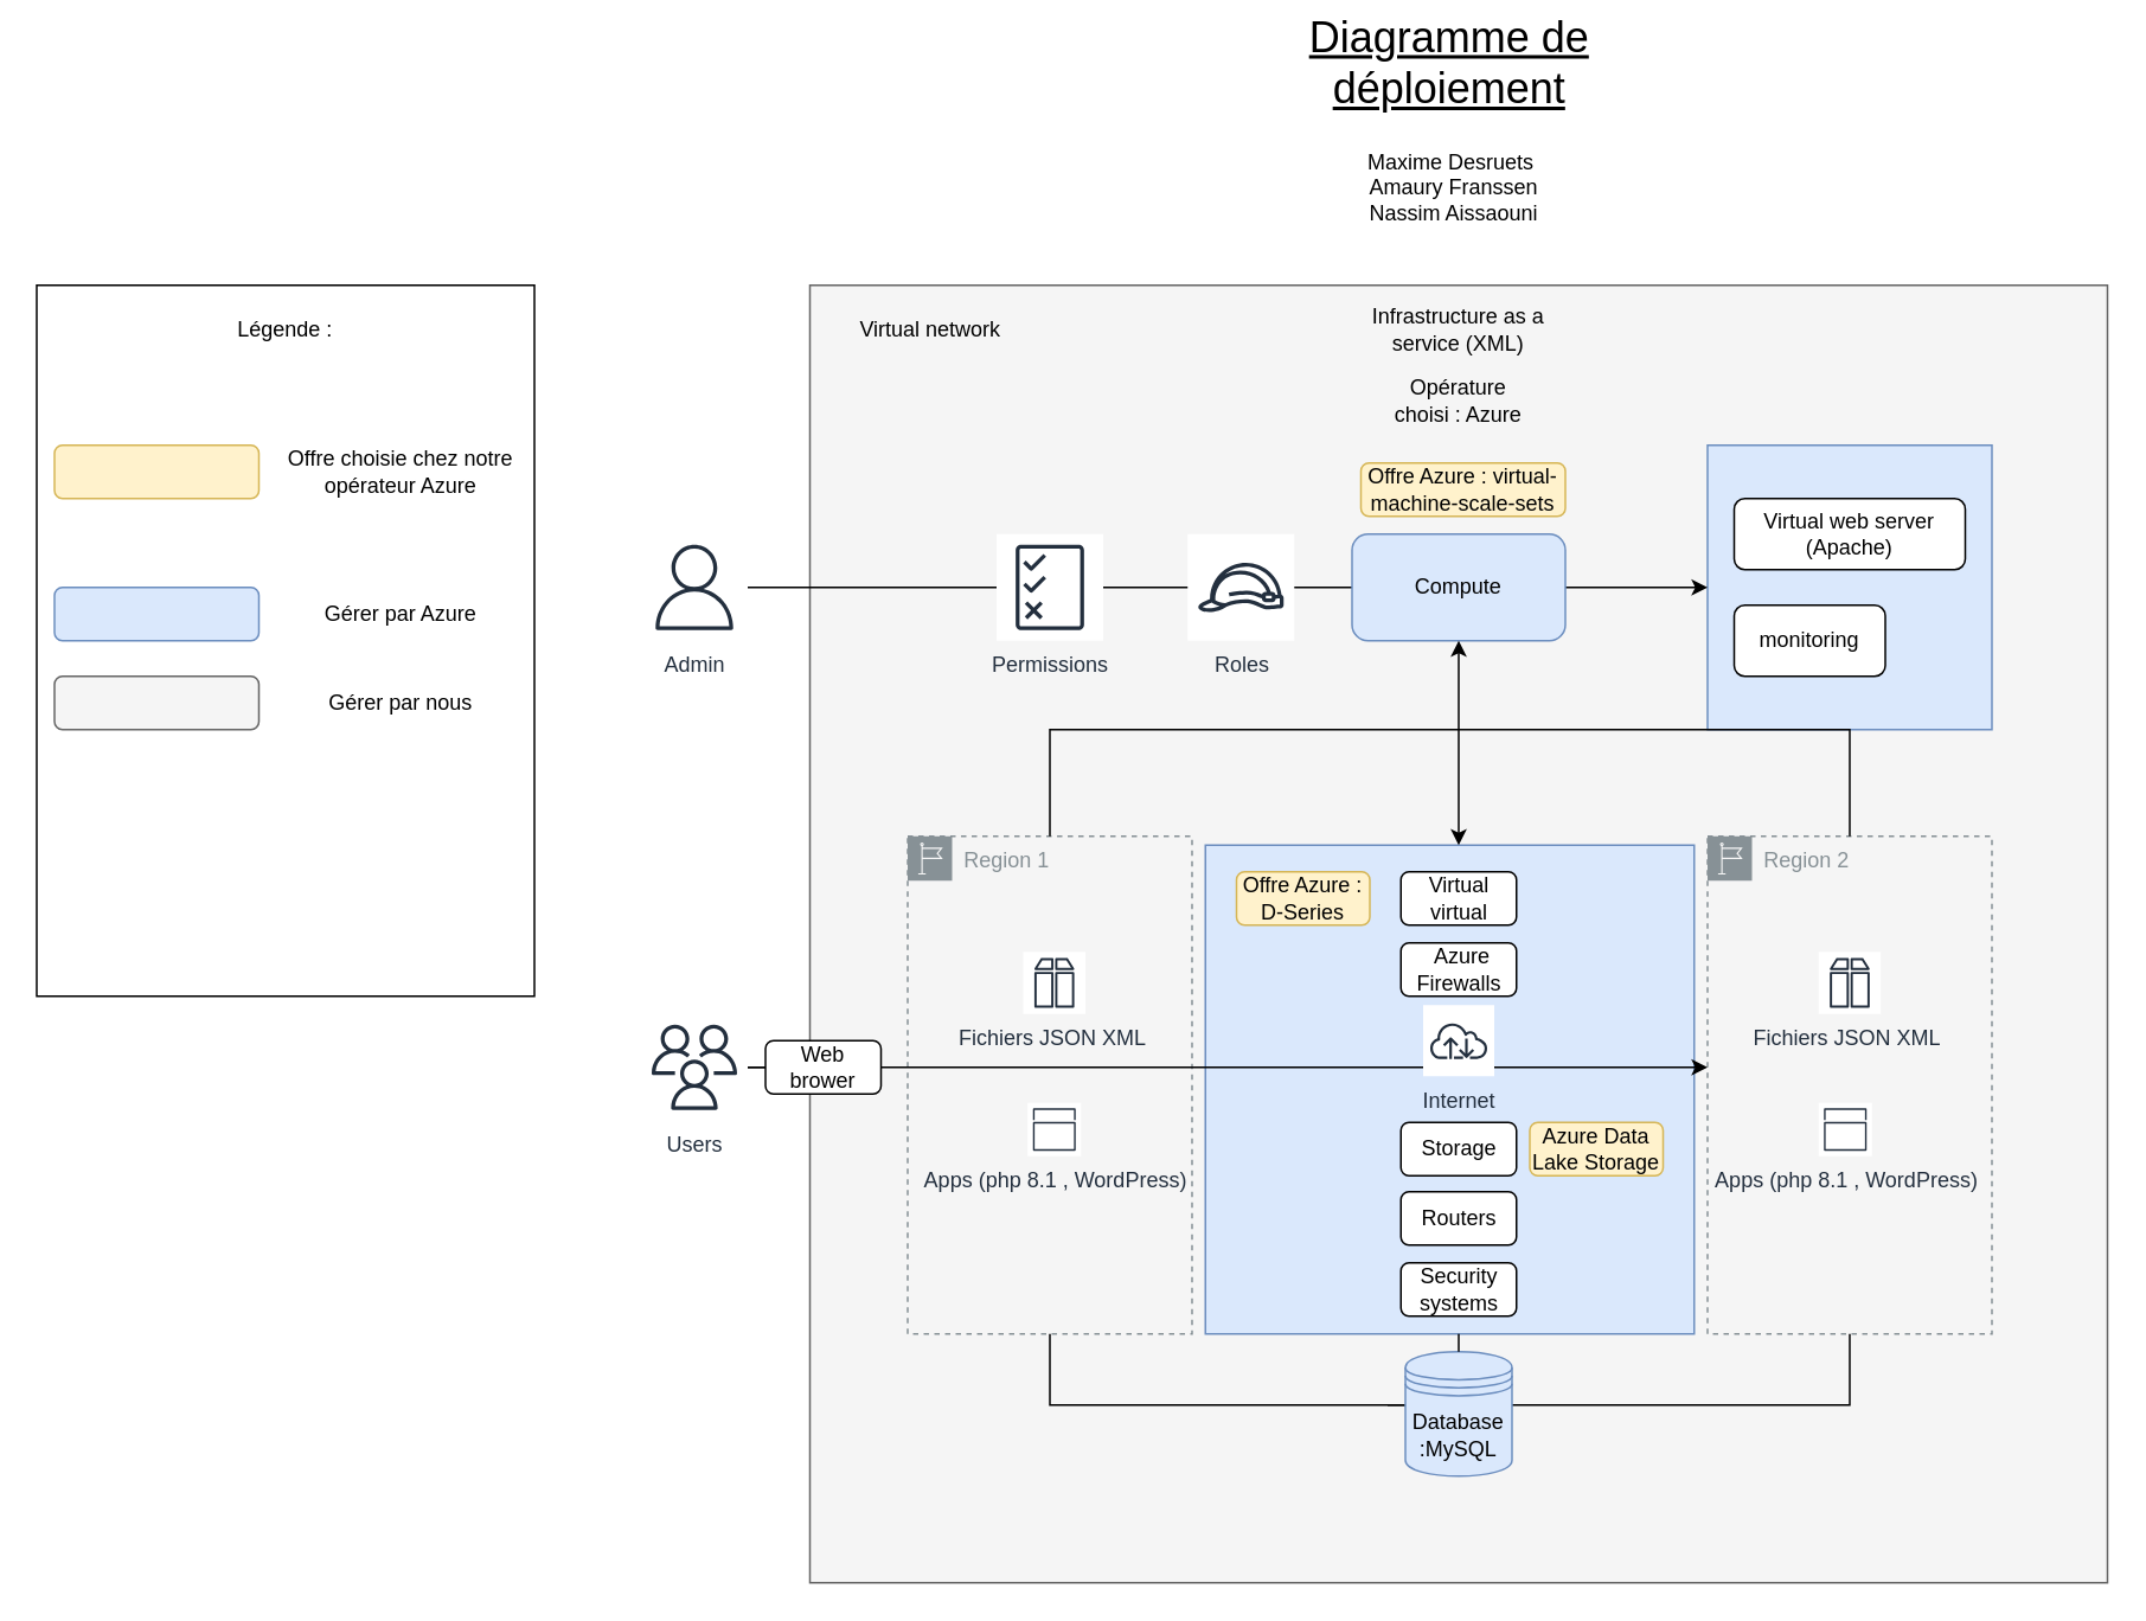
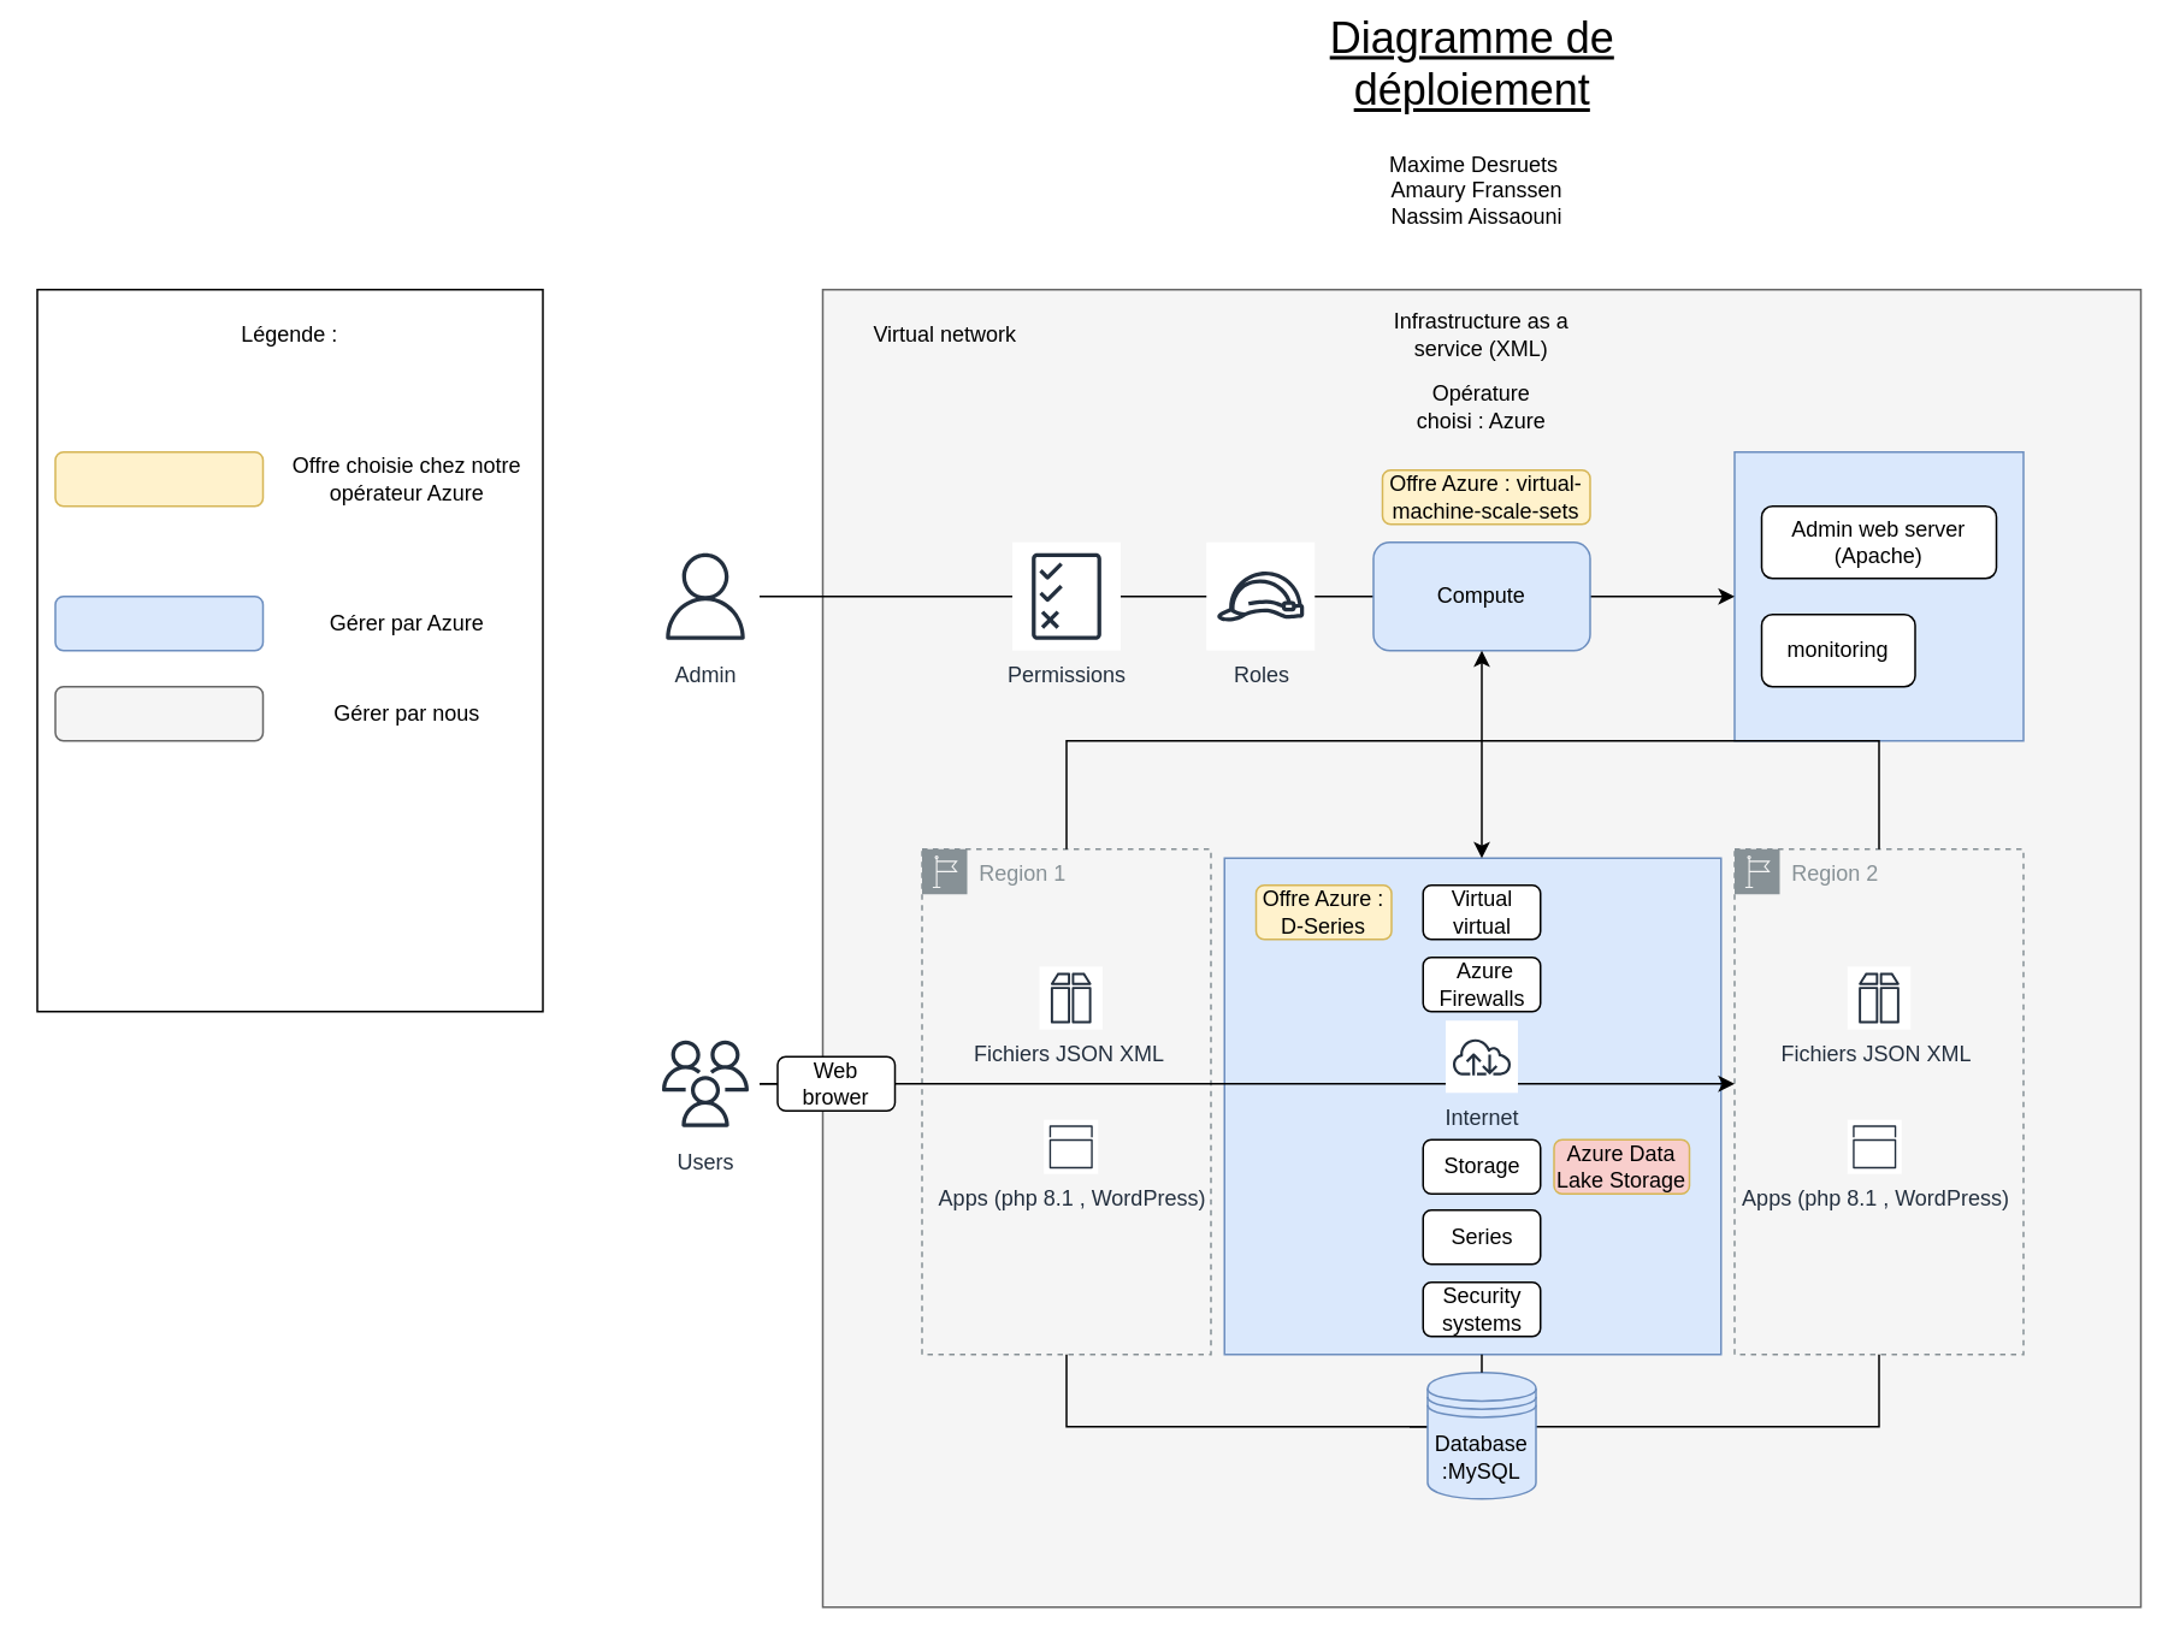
  <mxCell id="0" />
  <mxCell id="1" parent="0" />
  <mxCell id="2" value="" style="whiteSpace=wrap;html=1;aspect=fixed;fillColor=#f5f5f5;fontColor=#333333;strokeColor=#666666;" parent="1" vertex="1"><mxGeometry x="455" y="160" width="730" height="730" as="geometry" /></mxCell>
  <mxCell id="3" value="Region 1" style="sketch=0;outlineConnect=0;gradientColor=none;html=1;whiteSpace=wrap;fontSize=12;fontStyle=0;shape=mxgraph.aws4.group;grIcon=mxgraph.aws4.group_region;strokeColor=#879196;fillColor=none;verticalAlign=top;align=left;spacingLeft=30;fontColor=#879196;dashed=1;" vertex="1" parent="1"><mxGeometry x="510" y="470" width="160" height="280" as="geometry" /></mxCell>
  <mxCell id="4" value="" style="rounded=0;whiteSpace=wrap;html=1;" vertex="1" parent="1"><mxGeometry x="20" y="160" width="280" height="400" as="geometry" /></mxCell>
  <mxCell id="5" value="Admin&lt;br&gt;" style="sketch=0;outlineConnect=0;fontColor=#232F3E;gradientColor=none;strokeColor=#232F3E;fillColor=#ffffff;dashed=0;verticalLabelPosition=bottom;verticalAlign=top;align=center;html=1;fontSize=12;fontStyle=0;aspect=fixed;shape=mxgraph.aws4.resourceIcon;resIcon=mxgraph.aws4.user;" vertex="1" parent="1"><mxGeometry x="360" y="300" width="60" height="60" as="geometry" /></mxCell>
  <mxCell id="6" value="Users" style="sketch=0;outlineConnect=0;fontColor=#232F3E;gradientColor=none;strokeColor=#232F3E;fillColor=#ffffff;dashed=0;verticalLabelPosition=bottom;verticalAlign=top;align=center;html=1;fontSize=12;fontStyle=0;aspect=fixed;shape=mxgraph.aws4.resourceIcon;resIcon=mxgraph.aws4.users;" vertex="1" parent="1"><mxGeometry x="360" y="570" width="60" height="60" as="geometry" /></mxCell>
  <mxCell id="7" value="Region 2" style="sketch=0;outlineConnect=0;gradientColor=none;html=1;whiteSpace=wrap;fontSize=12;fontStyle=0;shape=mxgraph.aws4.group;grIcon=mxgraph.aws4.group_region;strokeColor=#879196;fillColor=none;verticalAlign=top;align=left;spacingLeft=30;fontColor=#879196;dashed=1;" vertex="1" parent="1"><mxGeometry x="960" y="470" width="160" height="280" as="geometry" /></mxCell>
  <mxCell id="8" value="Fichiers JSON XML&amp;nbsp;" style="sketch=0;outlineConnect=0;fontColor=#232F3E;gradientColor=none;strokeColor=#232F3E;fillColor=#ffffff;dashed=0;verticalLabelPosition=bottom;verticalAlign=top;align=center;html=1;fontSize=12;fontStyle=0;aspect=fixed;shape=mxgraph.aws4.resourceIcon;resIcon=mxgraph.aws4.archive;" vertex="1" parent="1"><mxGeometry x="575" y="535" width="35" height="35" as="geometry" /></mxCell>
  <mxCell id="9" value="Apps (php 8.1 , WordPress)" style="sketch=0;outlineConnect=0;fontColor=#232F3E;gradientColor=none;strokeColor=#232F3E;fillColor=#ffffff;dashed=0;verticalLabelPosition=bottom;verticalAlign=top;align=center;html=1;fontSize=12;fontStyle=0;aspect=fixed;shape=mxgraph.aws4.resourceIcon;resIcon=mxgraph.aws4.apps;" vertex="1" parent="1"><mxGeometry x="1022.5" y="620" width="30" height="30" as="geometry" /></mxCell>
  <mxCell id="10" value="" style="whiteSpace=wrap;html=1;aspect=fixed;fillColor=#dae8fc;strokeColor=#6c8ebf;" vertex="1" parent="1"><mxGeometry x="960" y="250" width="160" height="160" as="geometry" /></mxCell>
- <mxCell id="11" value="Virtual web server (Apache)" style="rounded=1;whiteSpace=wrap;html=1;" vertex="1" parent="1"><mxGeometry x="975" y="280" width="130" height="40" as="geometry" /></mxCell>
+ <mxCell id="11" value="Admin web server (Apache)" style="rounded=1;whiteSpace=wrap;html=1;" vertex="1" parent="1"><mxGeometry x="975" y="280" width="130" height="40" as="geometry" /></mxCell>
  <mxCell id="12" value="monitoring" style="rounded=1;whiteSpace=wrap;html=1;" vertex="1" parent="1"><mxGeometry x="975" y="340" width="85" height="40" as="geometry" /></mxCell>
  <mxCell id="13" value="" style="whiteSpace=wrap;html=1;aspect=fixed;fillColor=#dae8fc;strokeColor=#6c8ebf;" vertex="1" parent="1"><mxGeometry x="677.5" y="475" width="275" height="275" as="geometry" /></mxCell>
  <mxCell id="14" value="" style="endArrow=classic;html=1;rounded=0;entryX=0;entryY=0.5;entryDx=0;entryDy=0;" edge="1" parent="1" source="5" target="10"><mxGeometry width="50" height="50" relative="1" as="geometry"><mxPoint x="760" y="550" as="sourcePoint" /><mxPoint x="810" y="500" as="targetPoint" /><Array as="points"><mxPoint x="420" y="330" /></Array></mxGeometry></mxCell>
  <mxCell id="15" value="Compute" style="rounded=1;whiteSpace=wrap;html=1;fillColor=#dae8fc;strokeColor=#6c8ebf;" vertex="1" parent="1"><mxGeometry x="760" y="300" width="120" height="60" as="geometry" /></mxCell>
  <mxCell id="16" value="Roles" style="sketch=0;outlineConnect=0;fontColor=#232F3E;gradientColor=none;strokeColor=#232F3E;fillColor=#ffffff;dashed=0;verticalLabelPosition=bottom;verticalAlign=top;align=center;html=1;fontSize=12;fontStyle=0;aspect=fixed;shape=mxgraph.aws4.resourceIcon;resIcon=mxgraph.aws4.role;" vertex="1" parent="1"><mxGeometry x="667.5" y="300" width="60" height="60" as="geometry" /></mxCell>
  <mxCell id="17" value="Permissions" style="sketch=0;outlineConnect=0;fontColor=#232F3E;gradientColor=none;strokeColor=#232F3E;fillColor=#ffffff;dashed=0;verticalLabelPosition=bottom;verticalAlign=top;align=center;html=1;fontSize=12;fontStyle=0;aspect=fixed;shape=mxgraph.aws4.resourceIcon;resIcon=mxgraph.aws4.permissions;" vertex="1" parent="1"><mxGeometry x="560" y="300" width="60" height="60" as="geometry" /></mxCell>
  <mxCell id="18" value="" style="endArrow=classic;startArrow=classic;html=1;rounded=0;" edge="1" parent="1" target="15"><mxGeometry width="50" height="50" relative="1" as="geometry"><mxPoint x="820" y="475" as="sourcePoint" /><mxPoint x="870" y="425" as="targetPoint" /></mxGeometry></mxCell>
  <mxCell id="19" value="" style="endArrow=none;html=1;rounded=0;" edge="1" parent="1" source="3"><mxGeometry width="50" height="50" relative="1" as="geometry"><mxPoint x="760" y="550" as="sourcePoint" /><mxPoint x="820" y="410" as="targetPoint" /><Array as="points"><mxPoint x="590" y="410" /></Array></mxGeometry></mxCell>
  <mxCell id="20" value="" style="endArrow=none;html=1;rounded=0;" edge="1" parent="1" source="7"><mxGeometry width="50" height="50" relative="1" as="geometry"><mxPoint x="600" y="480" as="sourcePoint" /><mxPoint x="820" y="410" as="targetPoint" /><Array as="points"><mxPoint x="1040" y="410" /></Array></mxGeometry></mxCell>
  <mxCell id="21" value="Virtual network" style="text;html=1;strokeColor=none;fillColor=none;align=center;verticalAlign=middle;whiteSpace=wrap;rounded=0;" vertex="1" parent="1"><mxGeometry x="467.5" y="170" width="110" height="30" as="geometry" /></mxCell>
  <mxCell id="22" value="" style="endArrow=none;html=1;rounded=0;" edge="1" parent="1" source="3"><mxGeometry width="50" height="50" relative="1" as="geometry"><mxPoint x="560" y="850" as="sourcePoint" /><mxPoint x="790" y="790" as="targetPoint" /><Array as="points"><mxPoint x="590" y="790" /></Array></mxGeometry></mxCell>
  <mxCell id="23" value="" style="endArrow=none;html=1;rounded=0;" edge="1" parent="1" source="7"><mxGeometry width="50" height="50" relative="1" as="geometry"><mxPoint x="580" y="750" as="sourcePoint" /><mxPoint x="780" y="790" as="targetPoint" /><Array as="points"><mxPoint x="1040" y="790" /></Array></mxGeometry></mxCell>
  <mxCell id="24" value="Database :MySQL" style="shape=datastore;whiteSpace=wrap;html=1;fillColor=#dae8fc;strokeColor=#6c8ebf;" parent="1" vertex="1"><mxGeometry x="790" y="760" width="60" height="70" as="geometry" /></mxCell>
  <mxCell id="25" value="" style="endArrow=none;html=1;rounded=0;" edge="1" parent="1"><mxGeometry width="50" height="50" relative="1" as="geometry"><mxPoint x="820" y="760" as="sourcePoint" /><mxPoint x="820" y="750" as="targetPoint" /><Array as="points"><mxPoint x="820" y="760" /></Array></mxGeometry></mxCell>
  <mxCell id="26" value="" style="endArrow=classic;html=1;rounded=0;entryX=0;entryY=0.5;entryDx=0;entryDy=0;startArrow=none;" edge="1" parent="1" source="50"><mxGeometry width="50" height="50" relative="1" as="geometry"><mxPoint x="420" y="600" as="sourcePoint" /><mxPoint x="960" y="600" as="targetPoint" /><Array as="points"><mxPoint x="420" y="600" /></Array></mxGeometry></mxCell>
  <mxCell id="27" value="Virtual virtual" style="rounded=1;whiteSpace=wrap;html=1;" vertex="1" parent="1"><mxGeometry x="787.5" y="490" width="65" height="30" as="geometry" /></mxCell>
  <mxCell id="28" value="&amp;nbsp;Azure Firewalls" style="rounded=1;whiteSpace=wrap;html=1;" vertex="1" parent="1"><mxGeometry x="787.5" y="530" width="65" height="30" as="geometry" /></mxCell>
  <mxCell id="29" value="Internet" style="sketch=0;outlineConnect=0;fontColor=#232F3E;gradientColor=none;strokeColor=#232F3E;fillColor=#ffffff;dashed=0;verticalLabelPosition=bottom;verticalAlign=top;align=center;html=1;fontSize=12;fontStyle=0;aspect=fixed;shape=mxgraph.aws4.resourceIcon;resIcon=mxgraph.aws4.internet;" vertex="1" parent="1"><mxGeometry x="800" y="565" width="40" height="40" as="geometry" /></mxCell>
  <mxCell id="30" value="Storage" style="rounded=1;whiteSpace=wrap;html=1;" vertex="1" parent="1"><mxGeometry x="787.5" y="631" width="65" height="30" as="geometry" /></mxCell>
- <mxCell id="31" value="Routers" style="rounded=1;whiteSpace=wrap;html=1;" vertex="1" parent="1"><mxGeometry x="787.5" y="670" width="65" height="30" as="geometry" /></mxCell>
+ <mxCell id="31" value="Series" style="rounded=1;whiteSpace=wrap;html=1;" vertex="1" parent="1"><mxGeometry x="787.5" y="670" width="65" height="30" as="geometry" /></mxCell>
  <mxCell id="32" value="Security systems" style="rounded=1;whiteSpace=wrap;html=1;" vertex="1" parent="1"><mxGeometry x="787.5" y="710" width="65" height="30" as="geometry" /></mxCell>
  <mxCell id="33" value="Infrastructure as a service (XML)" style="text;html=1;strokeColor=none;fillColor=none;align=center;verticalAlign=middle;whiteSpace=wrap;rounded=0;" vertex="1" parent="1"><mxGeometry x="770" y="170" width="100" height="30" as="geometry" /></mxCell>
  <mxCell id="34" value="Opérature choisi : Azure" style="text;html=1;strokeColor=none;fillColor=none;align=center;verticalAlign=middle;whiteSpace=wrap;rounded=0;" vertex="1" parent="1"><mxGeometry x="780" y="210" width="80" height="30" as="geometry" /></mxCell>
  <mxCell id="35" value="Offre Azure : D-Series" style="rounded=1;whiteSpace=wrap;html=1;fillColor=#fff2cc;strokeColor=#d6b656;" vertex="1" parent="1"><mxGeometry x="695" y="490" width="75" height="30" as="geometry" /></mxCell>
- <mxCell id="36" value="Azure Data Lake Storage" style="rounded=1;whiteSpace=wrap;html=1;fillColor=#fff2cc;strokeColor=#d6b656;" vertex="1" parent="1"><mxGeometry x="860" y="631" width="75" height="30" as="geometry" /></mxCell>
+ <mxCell id="36" value="Azure Data Lake Storage" style="rounded=1;whiteSpace=wrap;html=1;fillColor=#f8cecc;strokeColor=#d6b656;" vertex="1" parent="1"><mxGeometry x="860" y="631" width="75" height="30" as="geometry" /></mxCell>
  <mxCell id="37" value="Maxime Desruets&amp;nbsp; Amaury Franssen Nassim Aissaouni" style="text;html=1;strokeColor=none;fillColor=none;align=center;verticalAlign=middle;whiteSpace=wrap;rounded=0;" vertex="1" parent="1"><mxGeometry x="755" y="90" width="125" height="30" as="geometry" /></mxCell>
  <mxCell id="38" value="Offre Azure :&amp;nbsp;virtual-machine-scale-sets" style="rounded=1;whiteSpace=wrap;html=1;fillColor=#fff2cc;strokeColor=#d6b656;" vertex="1" parent="1"><mxGeometry x="765" y="260" width="115" height="30" as="geometry" /></mxCell>
  <mxCell id="39" value="" style="rounded=1;whiteSpace=wrap;html=1;fillColor=#fff2cc;strokeColor=#d6b656;" vertex="1" parent="1"><mxGeometry x="30" y="250" width="115" height="30" as="geometry" /></mxCell>
  <mxCell id="40" value="Légende :" style="text;html=1;strokeColor=none;fillColor=none;align=center;verticalAlign=middle;whiteSpace=wrap;rounded=0;" vertex="1" parent="1"><mxGeometry x="130" y="170" width="60" height="30" as="geometry" /></mxCell>
  <mxCell id="41" value="Offre choisie chez notre opérateur Azure" style="text;html=1;strokeColor=none;fillColor=none;align=center;verticalAlign=middle;whiteSpace=wrap;rounded=0;" vertex="1" parent="1"><mxGeometry x="160" y="250" width="130" height="30" as="geometry" /></mxCell>
  <mxCell id="42" value="&lt;font style=&quot;font-size: 24px;&quot;&gt;&lt;u&gt;Diagramme de déploiement&lt;/u&gt;&lt;/font&gt;" style="text;html=1;strokeColor=none;fillColor=none;align=center;verticalAlign=middle;whiteSpace=wrap;rounded=0;" vertex="1" parent="1"><mxGeometry x="725" y="20" width="180" height="30" as="geometry" /></mxCell>
  <mxCell id="43" value="Apps (php 8.1 , WordPress)" style="sketch=0;outlineConnect=0;fontColor=#232F3E;gradientColor=none;strokeColor=#232F3E;fillColor=#ffffff;dashed=0;verticalLabelPosition=bottom;verticalAlign=top;align=center;html=1;fontSize=12;fontStyle=0;aspect=fixed;shape=mxgraph.aws4.resourceIcon;resIcon=mxgraph.aws4.apps;" vertex="1" parent="1"><mxGeometry x="577.5" y="620" width="30" height="30" as="geometry" /></mxCell>
  <mxCell id="44" value="Fichiers JSON XML&amp;nbsp;" style="sketch=0;outlineConnect=0;fontColor=#232F3E;gradientColor=none;strokeColor=#232F3E;fillColor=#ffffff;dashed=0;verticalLabelPosition=bottom;verticalAlign=top;align=center;html=1;fontSize=12;fontStyle=0;aspect=fixed;shape=mxgraph.aws4.resourceIcon;resIcon=mxgraph.aws4.archive;" vertex="1" parent="1"><mxGeometry x="1022.5" y="535" width="35" height="35" as="geometry" /></mxCell>
  <mxCell id="45" value="" style="rounded=1;whiteSpace=wrap;html=1;fillColor=#dae8fc;strokeColor=#6c8ebf;" vertex="1" parent="1"><mxGeometry x="30" y="330" width="115" height="30" as="geometry" /></mxCell>
  <mxCell id="46" value="Gérer par Azure" style="text;html=1;strokeColor=none;fillColor=none;align=center;verticalAlign=middle;whiteSpace=wrap;rounded=0;" vertex="1" parent="1"><mxGeometry x="160" y="330" width="130" height="30" as="geometry" /></mxCell>
  <mxCell id="47" value="" style="rounded=1;whiteSpace=wrap;html=1;fillColor=#f5f5f5;strokeColor=#666666;fontColor=#333333;" vertex="1" parent="1"><mxGeometry x="30" y="380" width="115" height="30" as="geometry" /></mxCell>
  <mxCell id="48" value="Gérer par nous" style="text;html=1;strokeColor=none;fillColor=none;align=center;verticalAlign=middle;whiteSpace=wrap;rounded=0;" vertex="1" parent="1"><mxGeometry x="160" y="380" width="130" height="30" as="geometry" /></mxCell>
  <mxCell id="49" value="" style="endArrow=none;html=1;rounded=0;entryX=0;entryY=0.5;entryDx=0;entryDy=0;" edge="1" parent="1" target="50"><mxGeometry width="50" height="50" relative="1" as="geometry"><mxPoint x="420" y="600" as="sourcePoint" /><mxPoint x="960" y="600" as="targetPoint" /><Array as="points" /></mxGeometry></mxCell>
  <mxCell id="50" value="Web brower" style="rounded=1;whiteSpace=wrap;html=1;" vertex="1" parent="1"><mxGeometry x="430" y="585" width="65" height="30" as="geometry" /></mxCell>
